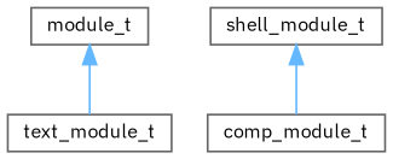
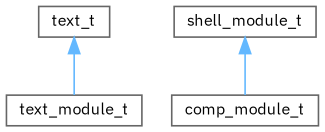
  digraph {
    fontname="IBM Plex Sans"
    rankdir=TB
    node [color=grey40 fillcolor=white fontname="IBM Plex Sans" fontsize=10 shape=box style=filled]
    edge [color=steelblue1 dir=back fontname="IBM Plex Sans" fontsize=10 labelfontname=Helvetica labelfontsize=10 style=solid]
-   n1 [height=0.2 label=module_t width=0.4]
+   n1 [height=0.2 label=text_t width=0.4]
    n2 [height=0.2 label=text_module_t width=0.4]
    n3 [height=0.2 label=shell_module_t width=0.4]
    n4 [height=0.2 label=comp_module_t width=0.4]
    n1 -> n2
    n3 -> n4
  }
